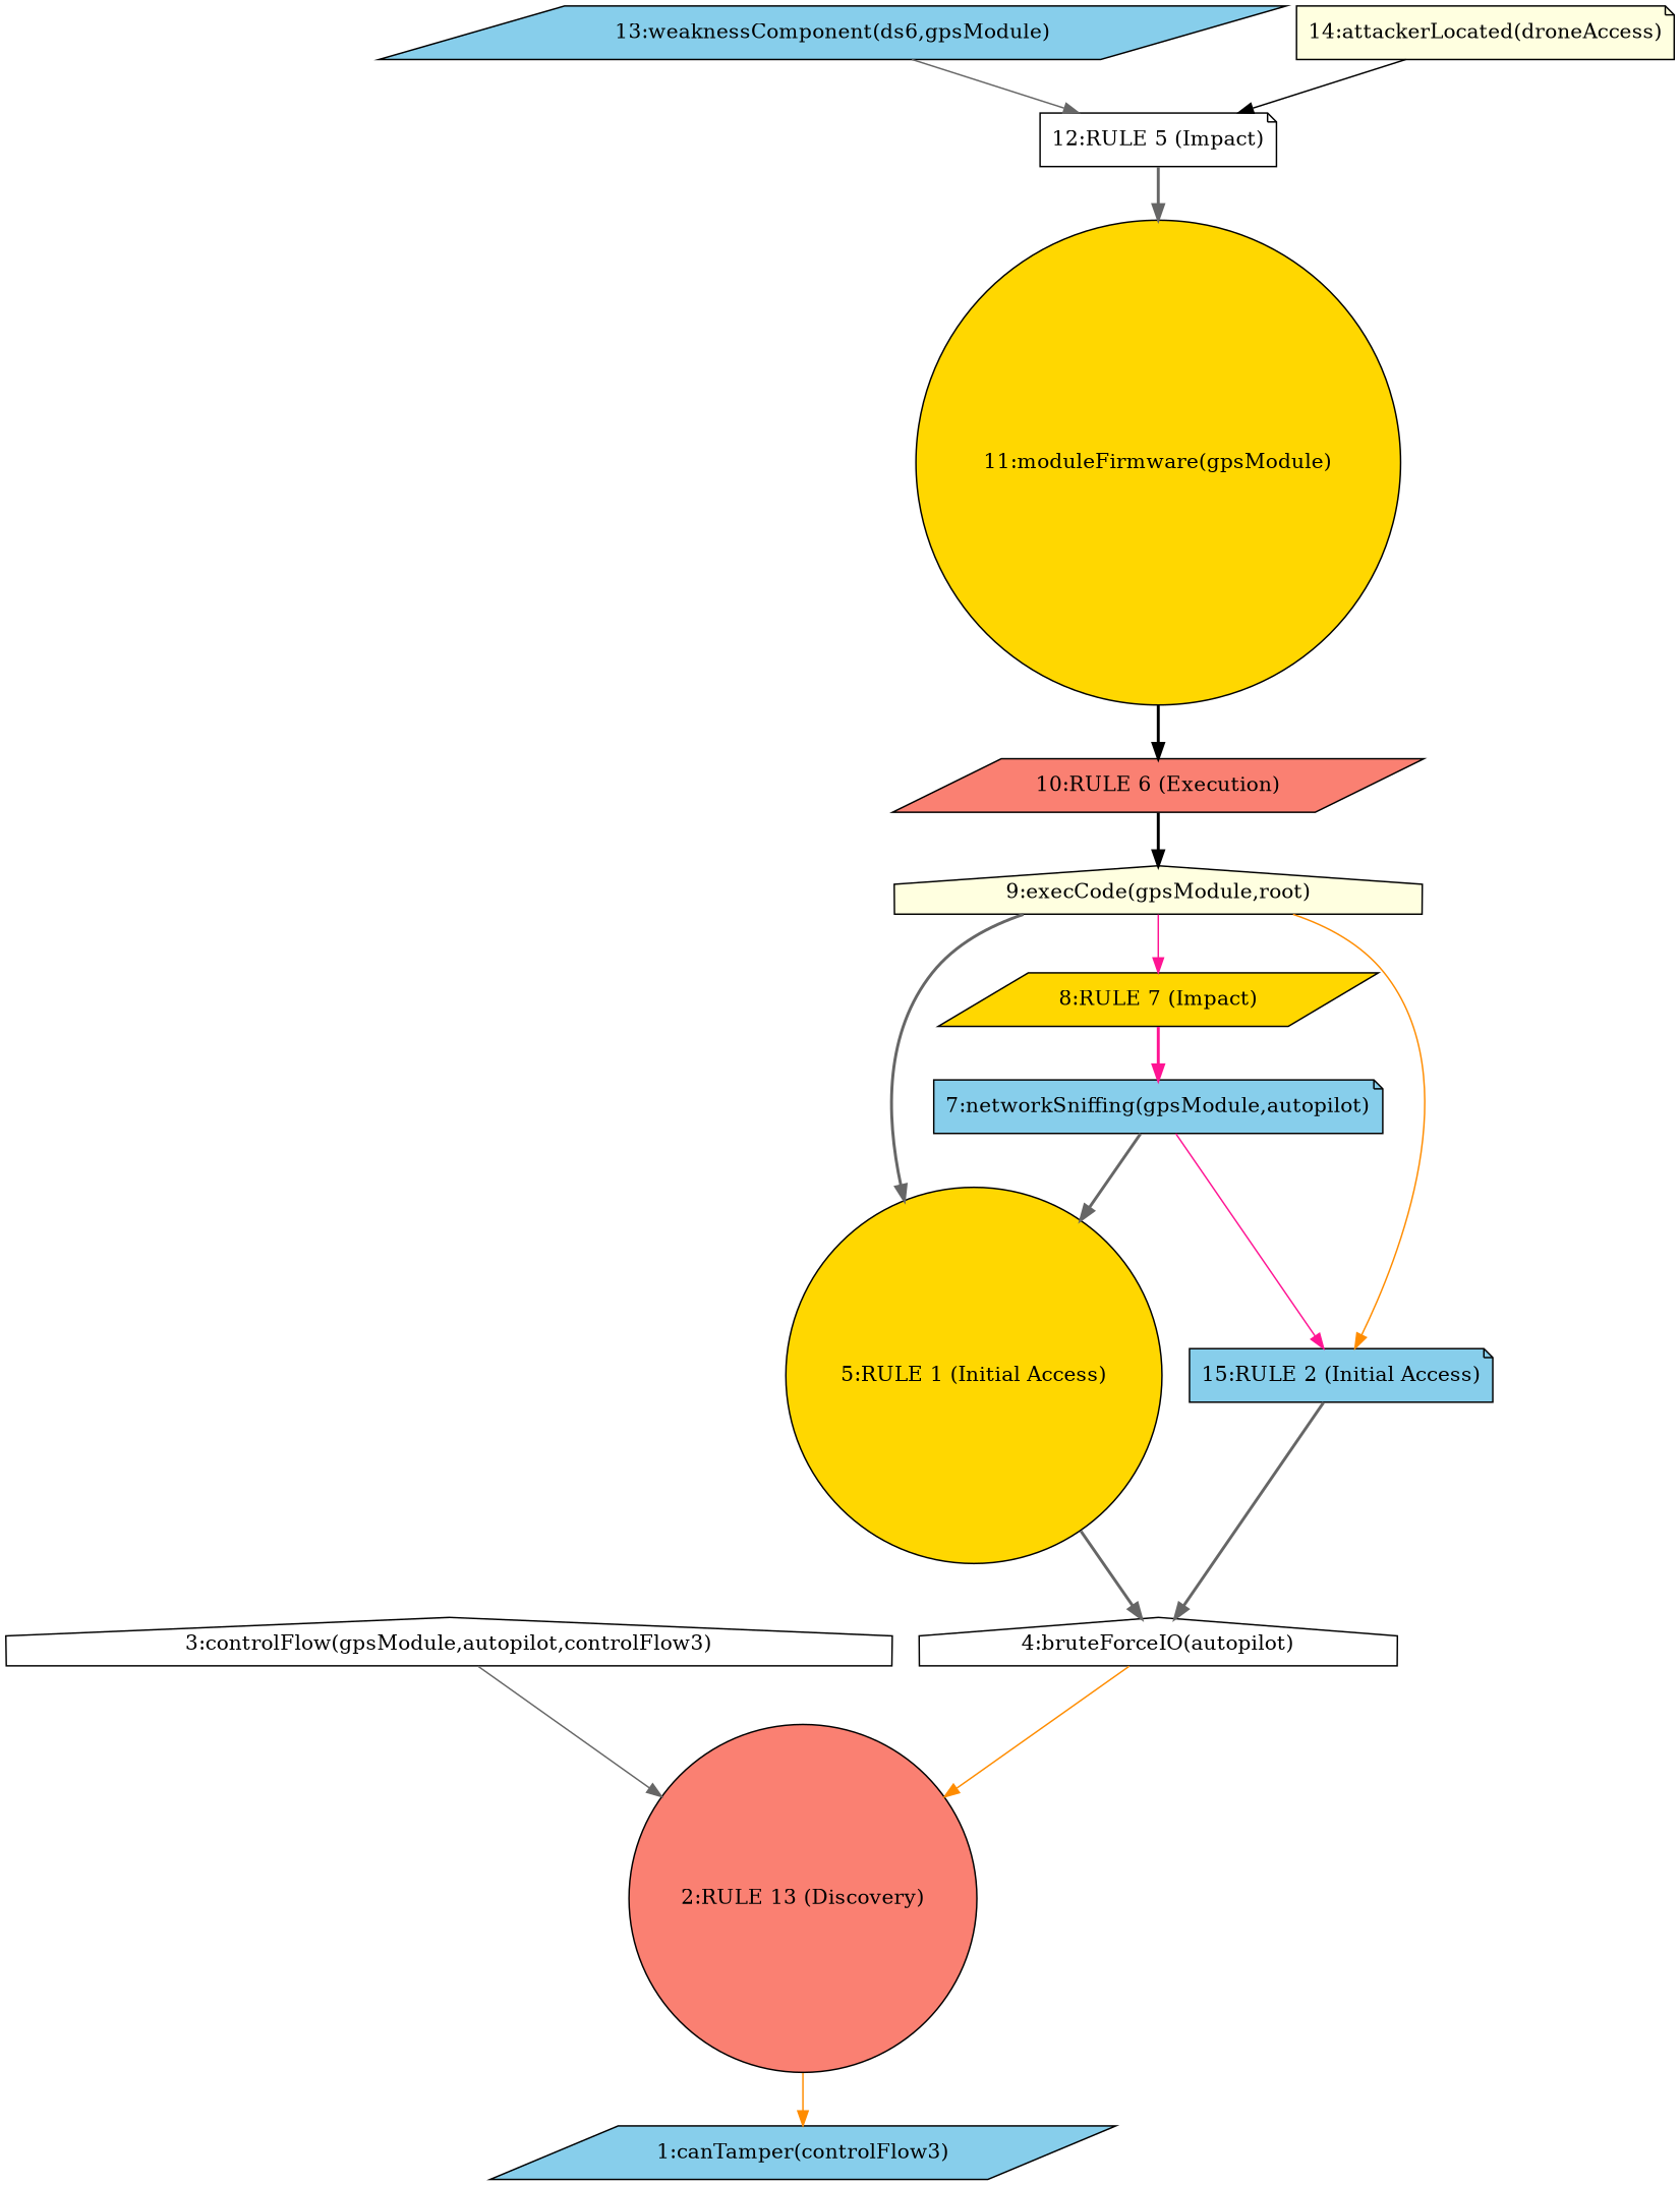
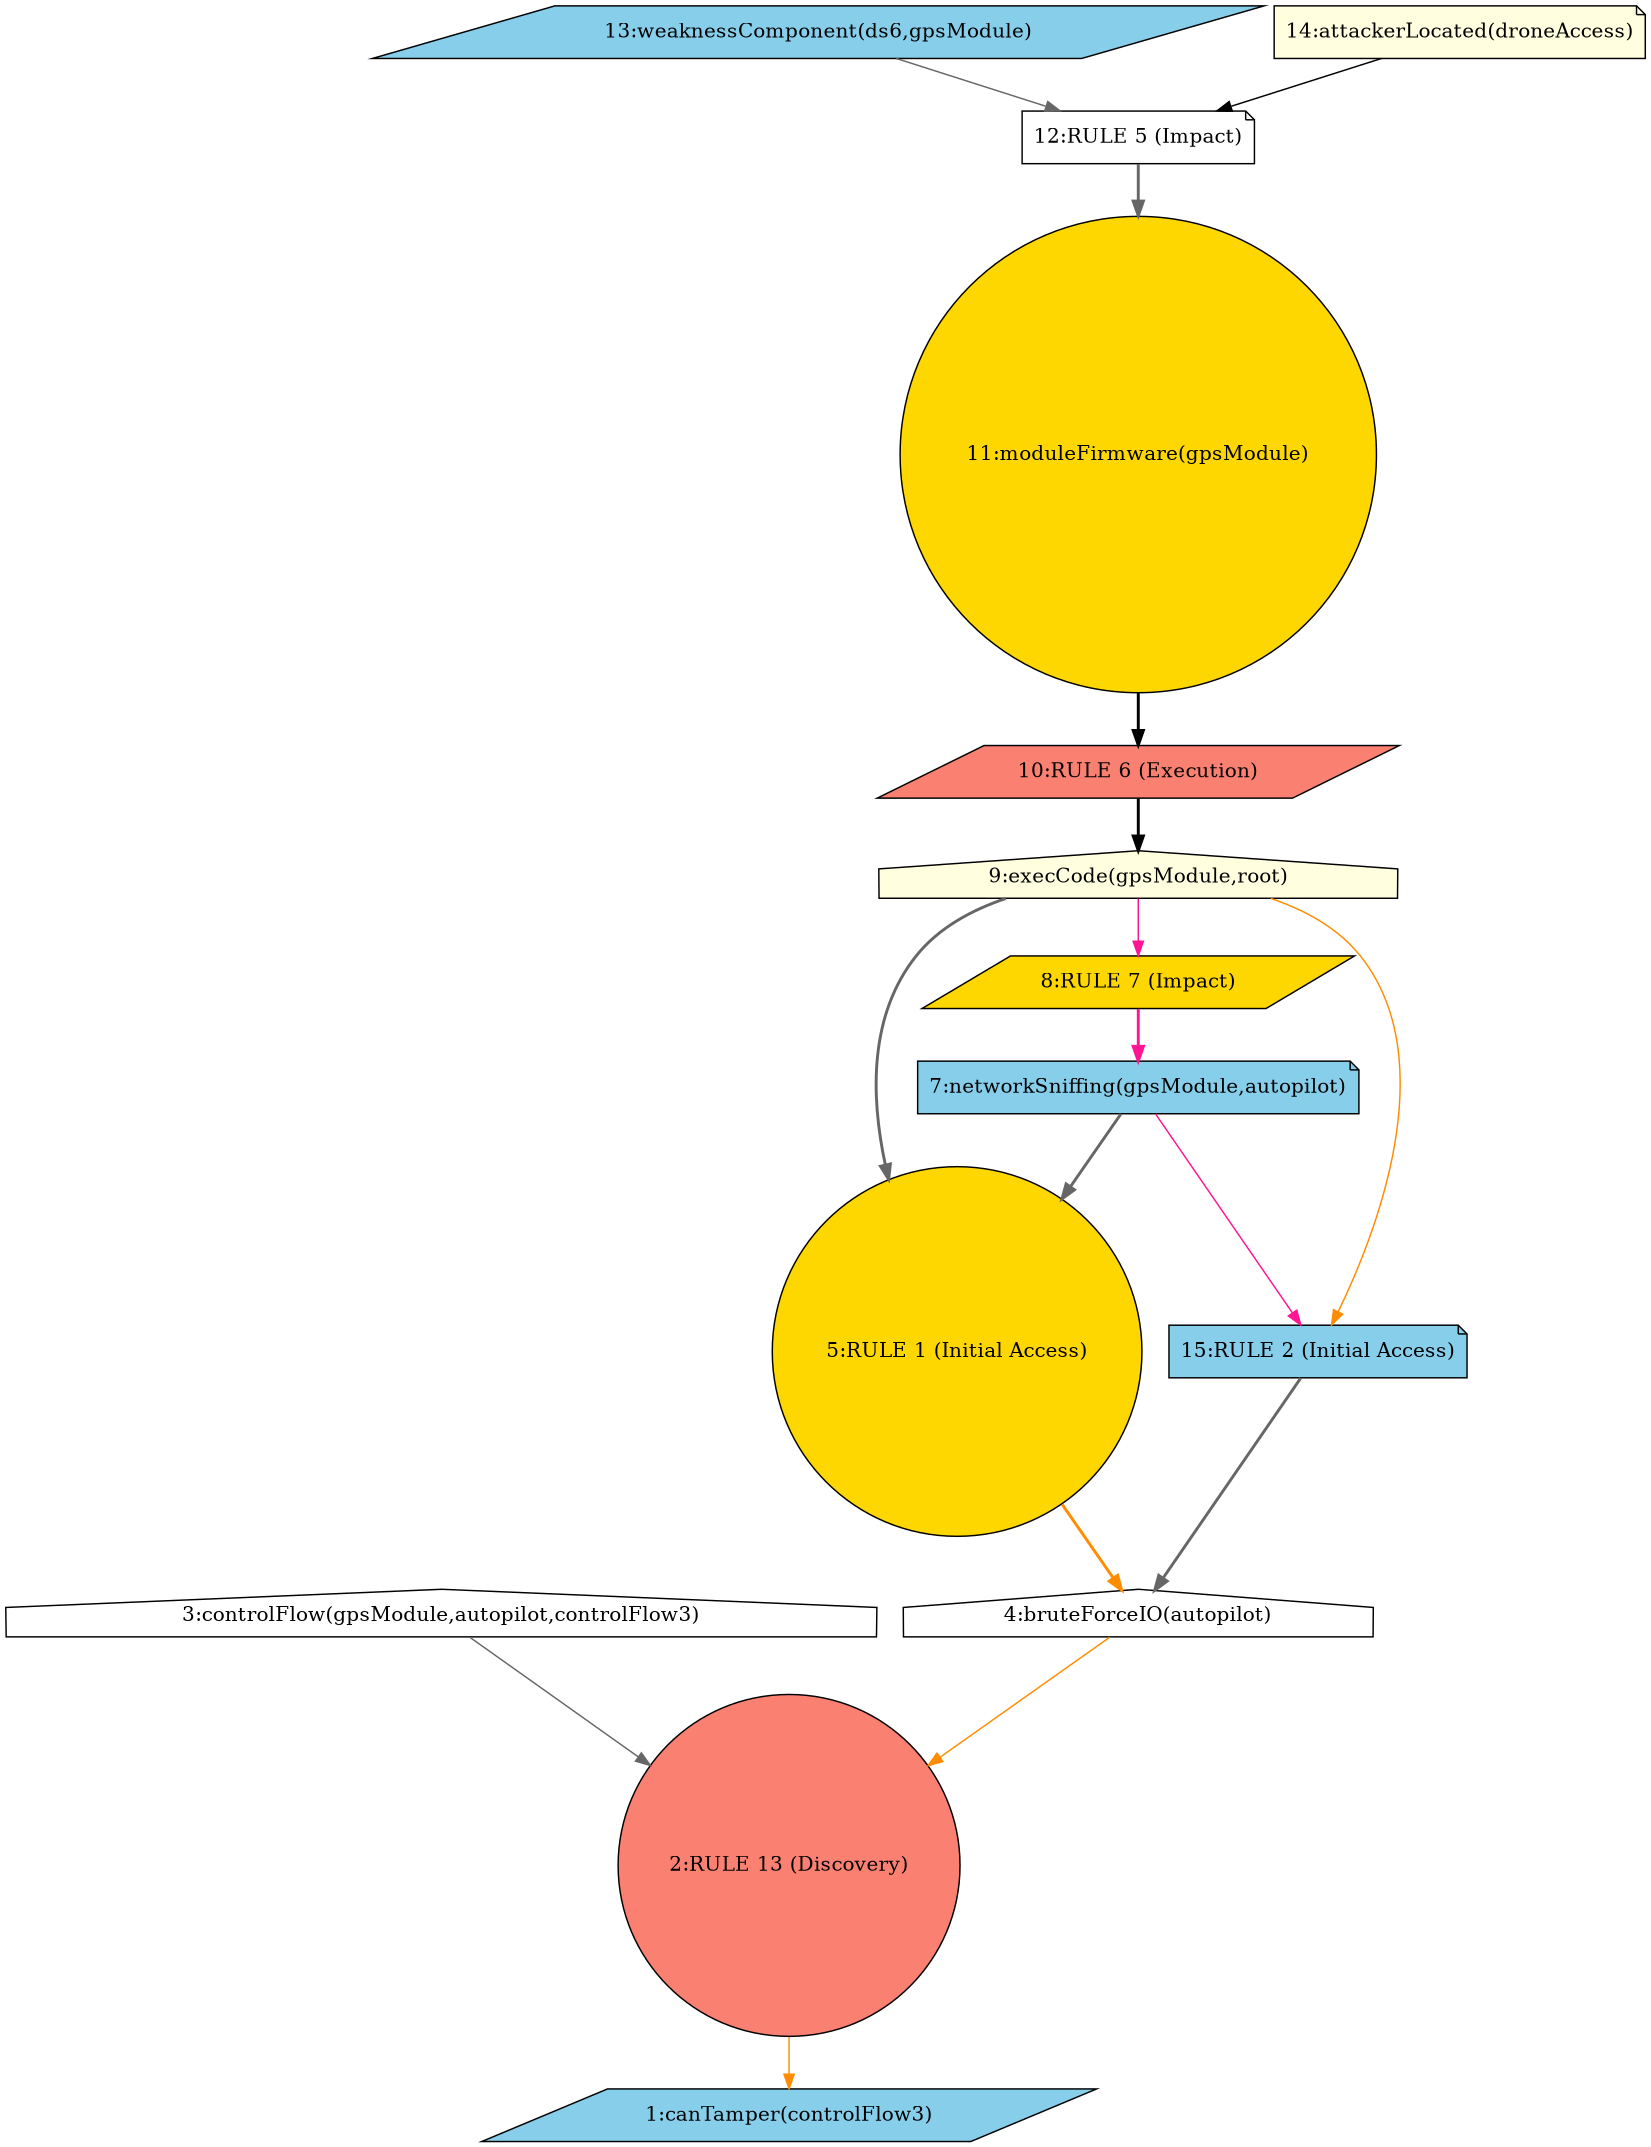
  digraph {
    node [fillcolor=skyblue shape=parallelogram style=filled]
    edge [color=gray40 style=solid]
    n1 [label="1:canTamper(controlFlow3)"]
    n2 [fillcolor=salmon label="2:RULE 13 (Discovery)" shape=circle]
    n3 [fillcolor=white label="3:controlFlow(gpsModule,autopilot,controlFlow3)" shape=house]
    n4 [fillcolor=white label="4:bruteForceIO(autopilot)" shape=house]
    n5 [fillcolor=gold label="5:RULE 1 (Initial Access)" shape=circle]
    n6 [fillcolor=gold label="8:RULE 7 (Impact)"]
    n7 [label="7:networkSniffing(gpsModule,autopilot)" shape=note]
    n8 [label="15:RULE 2 (Initial Access)" shape=note]
    n9 [fillcolor=lightyellow label="9:execCode(gpsModule,root)" shape=house]
    n10 [fillcolor=salmon label="10:RULE 6 (Execution)"]
    n11 [fillcolor=gold label="11:moduleFirmware(gpsModule)" shape=circle]
    n12 [fillcolor=white label="12:RULE 5 (Impact)" shape=note]
    n13 [label="13:weaknessComponent(ds6,gpsModule)"]
    n14 [fillcolor=lightyellow label="14:attackerLocated(droneAccess)" shape=note]
    n2 -> n1 [color=darkorange]
    n3 -> n2
    n4 -> n2 [color=darkorange]
-   n5 -> n4 [style=bold]
+   n5 -> n4 [color=darkorange style=bold]
    n6 -> n7 [color=deeppink style=bold]
    n7 -> n5 [style=bold]
    n7 -> n8 [color=deeppink]
    n8 -> n4 [style=bold]
    n9 -> n5 [style=bold]
    n9 -> n6 [color=deeppink]
    n9 -> n8 [color=darkorange]
    n10 -> n9 [color=black style=bold]
    n11 -> n10 [color=black style=bold]
    n12 -> n11 [style=bold]
    n13 -> n12
    n14 -> n12 [color=black]
  }
